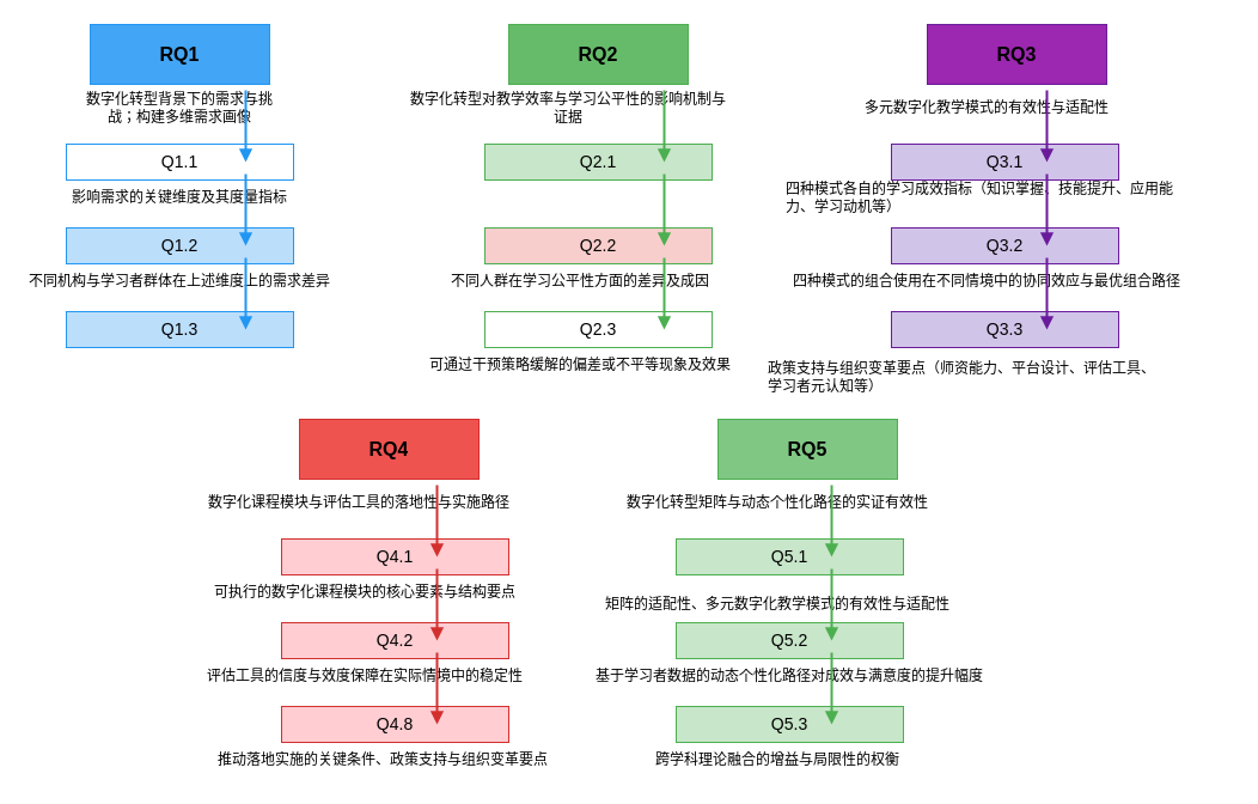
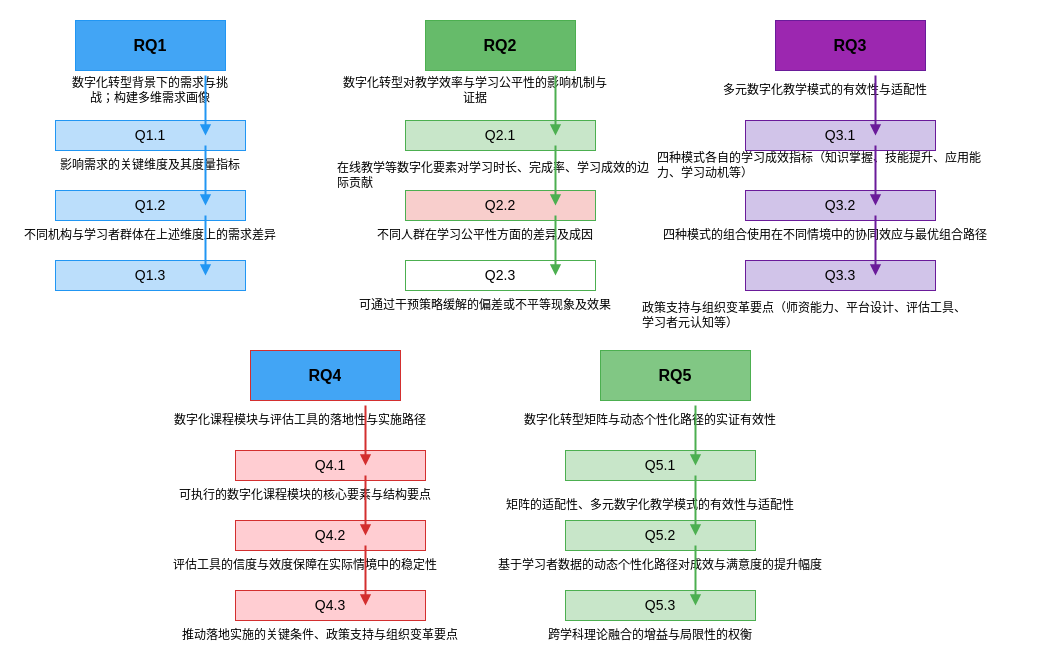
  <mxCell id="0" />
  <mxCell id="1" parent="0" />
  <mxCell id="2" value="RQ1" style="rounded=0;whiteSpace=wrap;overflow=hidden;html=1;fontWeight=bold;fontSize=16;fontStyle=1;fillColor=#42a5f5;strokeColor=#2196f3;" parent="1" vertex="1"><mxGeometry x="75" y="20" width="150" height="50" as="geometry" /></mxCell>
  <mxCell id="3" value="数字化转型背景下的需求与挑战；构建多维需求画像" style="text;html=1;strokeColor=none;fillColor=none;align=center;verticalAlign=middle;whiteSpace=wrap;rounded=0;fontSize=12;" parent="1" vertex="1"><mxGeometry x="70" y="70" width="160" height="40" as="geometry" /></mxCell>
- <mxCell id="4" value="Q1.1" style="rounded=0;whiteSpace=wrap;overflow=hidden;html=1;fillColor=#ffffff;strokeColor=#2196f3;fontSize=14;" parent="1" vertex="1"><mxGeometry x="55" y="120" width="190" height="30" as="geometry" /></mxCell>
+ <mxCell id="4" value="Q1.1" style="rounded=0;whiteSpace=wrap;overflow=hidden;html=1;fillColor=#bbdefb;strokeColor=#2196f3;fontSize=14;" parent="1" vertex="1"><mxGeometry x="55" y="120" width="190" height="30" as="geometry" /></mxCell>
  <mxCell id="5" value="影响需求的关键维度及其度量指标" style="text;html=1;strokeColor=none;fillColor=none;align=center;verticalAlign=middle;whiteSpace=wrap;rounded=0;fontSize=12;" parent="1" vertex="1"><mxGeometry x="40" y="150" width="220" height="30" as="geometry" /></mxCell>
  <mxCell id="6" value="" style="endArrow=block;html=1;rounded=0;strokeWidth=2;strokeColor=#2196f3;" parent="1" edge="1"><mxGeometry width="130" height="50" relative="1" as="geometry"><mxPoint x="205" y="75" as="sourcePoint" /><mxPoint x="205" y="135" as="targetPoint" /></mxGeometry></mxCell>
  <mxCell id="7" value="Q1.2" style="rounded=0;whiteSpace=wrap;overflow=hidden;html=1;fillColor=#bbdefb;strokeColor=#2196f3;fontSize=14;" parent="1" vertex="1"><mxGeometry x="55" y="190" width="190" height="30" as="geometry" /></mxCell>
  <mxCell id="8" value="不同机构与学习者群体在上述维度上的需求差异" style="text;html=1;strokeColor=none;fillColor=none;align=center;verticalAlign=middle;whiteSpace=wrap;rounded=0;fontSize=12;" parent="1" vertex="1"><mxGeometry x="20" y="220" width="260" height="30" as="geometry" /></mxCell>
  <mxCell id="9" value="" style="endArrow=block;html=1;rounded=0;strokeWidth=2;strokeColor=#2196f3;" parent="1" edge="1"><mxGeometry width="130" height="50" relative="1" as="geometry"><mxPoint x="205" y="145" as="sourcePoint" /><mxPoint x="205" y="205" as="targetPoint" /></mxGeometry></mxCell>
  <mxCell id="10" value="Q1.3" style="rounded=0;whiteSpace=wrap;overflow=hidden;html=1;fillColor=#bbdefb;strokeColor=#2196f3;fontSize=14;" parent="1" vertex="1"><mxGeometry x="55" y="260" width="190" height="30" as="geometry" /></mxCell>
  <mxCell id="11" value="" style="endArrow=block;html=1;rounded=0;strokeWidth=2;strokeColor=#2196f3;" parent="1" edge="1"><mxGeometry width="130" height="50" relative="1" as="geometry"><mxPoint x="205" y="215" as="sourcePoint" /><mxPoint x="205" y="275" as="targetPoint" /></mxGeometry></mxCell>
  <mxCell id="12" value="RQ2" style="rounded=0;whiteSpace=wrap;overflow=hidden;html=1;fontWeight=bold;fontSize=16;fontStyle=1;fillColor=#66bb6a;strokeColor=#4caf50;" parent="1" vertex="1"><mxGeometry x="425" y="20" width="150" height="50" as="geometry" /></mxCell>
  <mxCell id="13" value="数字化转型对教学效率与学习公平性的影响机制与证据" style="text;html=1;strokeColor=none;fillColor=none;align=center;verticalAlign=middle;whiteSpace=wrap;rounded=0;fontSize=12;" parent="1" vertex="1"><mxGeometry x="340" y="70" width="270" height="40" as="geometry" /></mxCell>
  <mxCell id="14" value="Q2.1" style="rounded=0;whiteSpace=wrap;overflow=hidden;html=1;fillColor=#c8e6c9;strokeColor=#4caf50;fontSize=14;" parent="1" vertex="1"><mxGeometry x="405" y="120" width="190" height="30" as="geometry" /></mxCell>
+ <mxCell id="15" value="在线教学等数字化要素对学习时长、完成率、学习成效的边际贡献" style="text;html=1;strokeColor=none;fillColor=none;align=left;verticalAlign=middle;whiteSpace=wrap;rounded=0;fontSize=12;" parent="1" vertex="1"><mxGeometry x="335" y="160" width="320" height="30" as="geometry" /></mxCell>
  <mxCell id="16" value="" style="endArrow=block;html=1;rounded=0;strokeWidth=2;strokeColor=#4caf50;" parent="1" edge="1"><mxGeometry width="130" height="50" relative="1" as="geometry"><mxPoint x="555" y="75" as="sourcePoint" /><mxPoint x="555" y="135" as="targetPoint" /></mxGeometry></mxCell>
  <mxCell id="17" value="Q2.2" style="rounded=0;whiteSpace=wrap;overflow=hidden;html=1;fillColor=#f8cecc;strokeColor=#4caf50;fontSize=14;" parent="1" vertex="1"><mxGeometry x="405" y="190" width="190" height="30" as="geometry" /></mxCell>
  <mxCell id="18" value="不同人群在学习公平性方面的差异及成因" style="text;html=1;strokeColor=none;fillColor=none;align=center;verticalAlign=middle;whiteSpace=wrap;rounded=0;fontSize=12;" parent="1" vertex="1"><mxGeometry x="325" y="220" width="320" height="30" as="geometry" /></mxCell>
  <mxCell id="19" value="" style="endArrow=block;html=1;rounded=0;strokeWidth=2;strokeColor=#4caf50;" parent="1" edge="1"><mxGeometry width="130" height="50" relative="1" as="geometry"><mxPoint x="555" y="145" as="sourcePoint" /><mxPoint x="555" y="205" as="targetPoint" /></mxGeometry></mxCell>
  <mxCell id="20" value="Q2.3" style="rounded=0;whiteSpace=wrap;overflow=hidden;html=1;fillColor=#ffffff;strokeColor=#4caf50;fontSize=14;" parent="1" vertex="1"><mxGeometry x="405" y="260" width="190" height="30" as="geometry" /></mxCell>
  <mxCell id="21" value="可通过干预策略缓解的偏差或不平等现象及效果" style="text;html=1;strokeColor=none;fillColor=none;align=center;verticalAlign=middle;whiteSpace=wrap;rounded=0;fontSize=12;" parent="1" vertex="1"><mxGeometry x="305" y="290" width="360" height="30" as="geometry" /></mxCell>
  <mxCell id="22" value="" style="endArrow=block;html=1;rounded=0;strokeWidth=2;strokeColor=#4caf50;" parent="1" edge="1"><mxGeometry width="130" height="50" relative="1" as="geometry"><mxPoint x="555" y="215" as="sourcePoint" /><mxPoint x="555" y="275" as="targetPoint" /></mxGeometry></mxCell>
  <mxCell id="23" value="RQ3" style="rounded=0;whiteSpace=wrap;overflow=hidden;html=1;fontWeight=bold;fontSize=16;fontStyle=1;fillColor=#9c27b0;strokeColor=#6a1b9a;" parent="1" vertex="1"><mxGeometry x="775" y="20" width="150" height="50" as="geometry" /></mxCell>
  <mxCell id="24" value="多元数字化教学模式的有效性与适配性" style="text;html=1;strokeColor=none;fillColor=none;align=center;verticalAlign=middle;whiteSpace=wrap;rounded=0;fontSize=12;" parent="1" vertex="1"><mxGeometry x="690" y="70" width="270" height="40" as="geometry" /></mxCell>
  <mxCell id="25" value="Q3.1" style="rounded=0;whiteSpace=wrap;overflow=hidden;html=1;fillColor=#d1c4e9;strokeColor=#6a1b9a;fontSize=14;" parent="1" vertex="1"><mxGeometry x="745" y="120" width="190" height="30" as="geometry" /></mxCell>
  <mxCell id="26" value="四种模式各自的学习成效指标（知识掌握、技能提升、应用能力、学习动机等）" style="text;html=1;strokeColor=none;fillColor=none;align=left;verticalAlign=middle;whiteSpace=wrap;rounded=0;fontSize=12;" parent="1" vertex="1"><mxGeometry x="655" y="150" width="340" height="30" as="geometry" /></mxCell>
  <mxCell id="27" value="" style="endArrow=block;html=1;rounded=0;strokeWidth=2;strokeColor=#6a1b9a;" parent="1" edge="1"><mxGeometry width="130" height="50" relative="1" as="geometry"><mxPoint x="875" y="75" as="sourcePoint" /><mxPoint x="875" y="135" as="targetPoint" /></mxGeometry></mxCell>
  <mxCell id="28" value="Q3.2" style="rounded=0;whiteSpace=wrap;overflow=hidden;html=1;fillColor=#d1c4e9;strokeColor=#6a1b9a;fontSize=14;" parent="1" vertex="1"><mxGeometry x="745" y="190" width="190" height="30" as="geometry" /></mxCell>
  <mxCell id="29" value="四种模式的组合使用在不同情境中的协同效应与最优组合路径" style="text;html=1;strokeColor=none;fillColor=none;align=center;verticalAlign=middle;whiteSpace=wrap;rounded=0;fontSize=12;" parent="1" vertex="1"><mxGeometry x="635" y="220" width="380" height="30" as="geometry" /></mxCell>
  <mxCell id="30" value="" style="endArrow=block;html=1;rounded=0;strokeWidth=2;strokeColor=#6a1b9a;" parent="1" edge="1"><mxGeometry width="130" height="50" relative="1" as="geometry"><mxPoint x="875" y="145" as="sourcePoint" /><mxPoint x="875" y="205" as="targetPoint" /></mxGeometry></mxCell>
  <mxCell id="31" value="Q3.3" style="rounded=0;whiteSpace=wrap;overflow=hidden;html=1;fillColor=#d1c4e9;strokeColor=#6a1b9a;fontSize=14;" parent="1" vertex="1"><mxGeometry x="745" y="260" width="190" height="30" as="geometry" /></mxCell>
  <mxCell id="32" value="政策支持与组织变革要点（师资能力、平台设计、评估工具、&lt;div&gt;学习者元认知等）&lt;/div&gt;" style="text;html=1;strokeColor=none;fillColor=none;align=left;verticalAlign=middle;whiteSpace=wrap;rounded=0;fontSize=12;" parent="1" vertex="1"><mxGeometry x="640" y="300" width="390" height="30" as="geometry" /></mxCell>
  <mxCell id="33" value="" style="endArrow=block;html=1;rounded=0;strokeWidth=2;strokeColor=#6a1b9a;" parent="1" edge="1"><mxGeometry width="130" height="50" relative="1" as="geometry"><mxPoint x="875" y="215" as="sourcePoint" /><mxPoint x="875" y="275" as="targetPoint" /></mxGeometry></mxCell>
- <mxCell id="34" value="RQ4" style="rounded=0;whiteSpace=wrap;overflow=hidden;html=1;fontWeight=bold;fontSize=16;fontStyle=1;fillColor=#ef5350;strokeColor=#d32f2f;" parent="1" vertex="1"><mxGeometry x="250" y="350" width="150" height="50" as="geometry" /></mxCell>
+ <mxCell id="34" value="RQ4" style="rounded=0;whiteSpace=wrap;overflow=hidden;html=1;fontWeight=bold;fontSize=16;fontStyle=1;fillColor=#42a5f5;strokeColor=#d32f2f;" parent="1" vertex="1"><mxGeometry x="250" y="350" width="150" height="50" as="geometry" /></mxCell>
  <mxCell id="35" value="数字化课程模块与评估工具的落地性与实施路径" style="text;html=1;strokeColor=none;fillColor=none;align=center;verticalAlign=middle;whiteSpace=wrap;rounded=0;fontSize=12;" parent="1" vertex="1"><mxGeometry x="140" y="400" width="320" height="40" as="geometry" /></mxCell>
  <mxCell id="36" value="Q4.1" style="rounded=0;whiteSpace=wrap;overflow=hidden;html=1;fillColor=#ffcdd2;strokeColor=#d32f2f;fontSize=14;" parent="1" vertex="1"><mxGeometry x="235" y="450" width="190" height="30" as="geometry" /></mxCell>
  <mxCell id="37" value="可执行的数字化课程模块的核心要素与结构要点" style="text;html=1;strokeColor=none;fillColor=none;align=center;verticalAlign=middle;whiteSpace=wrap;rounded=0;fontSize=12;" parent="1" vertex="1"><mxGeometry x="125" y="480" width="360" height="30" as="geometry" /></mxCell>
  <mxCell id="38" value="" style="endArrow=block;html=1;rounded=0;strokeWidth=2;strokeColor=#d32f2f;" parent="1" edge="1"><mxGeometry width="130" height="50" relative="1" as="geometry"><mxPoint x="365" y="405" as="sourcePoint" /><mxPoint x="365" y="465" as="targetPoint" /></mxGeometry></mxCell>
  <mxCell id="39" value="Q4.2" style="rounded=0;whiteSpace=wrap;overflow=hidden;html=1;fillColor=#ffcdd2;strokeColor=#d32f2f;fontSize=14;" parent="1" vertex="1"><mxGeometry x="235" y="520" width="190" height="30" as="geometry" /></mxCell>
  <mxCell id="40" value="评估工具的信度与效度保障在实际情境中的稳定性" style="text;html=1;strokeColor=none;fillColor=none;align=center;verticalAlign=middle;whiteSpace=wrap;rounded=0;fontSize=12;" parent="1" vertex="1"><mxGeometry x="100" y="550" width="410" height="30" as="geometry" /></mxCell>
  <mxCell id="41" value="" style="endArrow=block;html=1;rounded=0;strokeWidth=2;strokeColor=#d32f2f;" parent="1" edge="1"><mxGeometry width="130" height="50" relative="1" as="geometry"><mxPoint x="365" y="475" as="sourcePoint" /><mxPoint x="365" y="535" as="targetPoint" /></mxGeometry></mxCell>
- <mxCell id="42" value="Q4.8" style="rounded=0;whiteSpace=wrap;overflow=hidden;html=1;fillColor=#ffcdd2;strokeColor=#d32f2f;fontSize=14;" parent="1" vertex="1"><mxGeometry x="235" y="590" width="190" height="30" as="geometry" /></mxCell>
+ <mxCell id="42" value="Q4.3" style="rounded=0;whiteSpace=wrap;overflow=hidden;html=1;fillColor=#ffcdd2;strokeColor=#d32f2f;fontSize=14;" parent="1" vertex="1"><mxGeometry x="235" y="590" width="190" height="30" as="geometry" /></mxCell>
  <mxCell id="43" value="推动落地实施的关键条件、政策支持与组织变革要点" style="text;html=1;strokeColor=none;fillColor=none;align=center;verticalAlign=middle;whiteSpace=wrap;rounded=0;fontSize=12;" parent="1" vertex="1"><mxGeometry x="110" y="620" width="420" height="30" as="geometry" /></mxCell>
  <mxCell id="44" value="" style="endArrow=block;html=1;rounded=0;strokeWidth=2;strokeColor=#d32f2f;" parent="1" edge="1"><mxGeometry width="130" height="50" relative="1" as="geometry"><mxPoint x="365" y="545" as="sourcePoint" /><mxPoint x="365" y="605" as="targetPoint" /></mxGeometry></mxCell>
  <mxCell id="45" value="RQ5" style="rounded=0;whiteSpace=wrap;overflow=hidden;html=1;fontWeight=bold;fontSize=16;fontStyle=1;fillColor=#81c784;strokeColor=#4caf50;" parent="1" vertex="1"><mxGeometry x="600" y="350" width="150" height="50" as="geometry" /></mxCell>
  <mxCell id="46" value="数字化转型矩阵与动态个性化路径的实证有效性" style="text;html=1;strokeColor=none;fillColor=none;align=center;verticalAlign=middle;whiteSpace=wrap;rounded=0;fontSize=12;" parent="1" vertex="1"><mxGeometry x="490" y="400" width="320" height="40" as="geometry" /></mxCell>
  <mxCell id="47" value="Q5.1" style="rounded=0;whiteSpace=wrap;overflow=hidden;html=1;fillColor=#c8e6c9;strokeColor=#4caf50;fontSize=14;" parent="1" vertex="1"><mxGeometry x="565" y="450" width="190" height="30" as="geometry" /></mxCell>
  <mxCell id="48" value="矩阵的适配性、多元数字化教学模式的有效性与适配性" style="text;html=1;strokeColor=none;fillColor=none;align=center;verticalAlign=middle;whiteSpace=wrap;rounded=0;fontSize=12;" parent="1" vertex="1"><mxGeometry x="470" y="490" width="360" height="30" as="geometry" /></mxCell>
  <mxCell id="49" value="" style="endArrow=block;html=1;rounded=0;strokeWidth=2;strokeColor=#4caf50;" parent="1" edge="1"><mxGeometry width="130" height="50" relative="1" as="geometry"><mxPoint x="695" y="405" as="sourcePoint" /><mxPoint x="695" y="465" as="targetPoint" /></mxGeometry></mxCell>
  <mxCell id="50" value="Q5.2" style="rounded=0;whiteSpace=wrap;overflow=hidden;html=1;fillColor=#c8e6c9;strokeColor=#4caf50;fontSize=14;" parent="1" vertex="1"><mxGeometry x="565" y="520" width="190" height="30" as="geometry" /></mxCell>
  <mxCell id="51" value="基于学习者数据的动态个性化路径对成效与满意度的提升幅度" style="text;html=1;strokeColor=none;fillColor=none;align=center;verticalAlign=middle;whiteSpace=wrap;rounded=0;fontSize=12;" parent="1" vertex="1"><mxGeometry x="455" y="550" width="410" height="30" as="geometry" /></mxCell>
  <mxCell id="52" value="" style="endArrow=block;html=1;rounded=0;strokeWidth=2;strokeColor=#4caf50;" parent="1" edge="1"><mxGeometry width="130" height="50" relative="1" as="geometry"><mxPoint x="695" y="475" as="sourcePoint" /><mxPoint x="695" y="535" as="targetPoint" /></mxGeometry></mxCell>
  <mxCell id="53" value="Q5.3" style="rounded=0;whiteSpace=wrap;overflow=hidden;html=1;fillColor=#c8e6c9;strokeColor=#4caf50;fontSize=14;" parent="1" vertex="1"><mxGeometry x="565" y="590" width="190" height="30" as="geometry" /></mxCell>
  <mxCell id="54" value="跨学科理论融合的增益与局限性的权衡" style="text;html=1;strokeColor=none;fillColor=none;align=center;verticalAlign=middle;whiteSpace=wrap;rounded=0;fontSize=12;" parent="1" vertex="1"><mxGeometry x="450" y="620" width="400" height="30" as="geometry" /></mxCell>
  <mxCell id="55" value="" style="endArrow=block;html=1;rounded=0;strokeWidth=2;strokeColor=#4caf50;" parent="1" edge="1"><mxGeometry width="130" height="50" relative="1" as="geometry"><mxPoint x="695" y="545" as="sourcePoint" /><mxPoint x="695" y="605" as="targetPoint" /></mxGeometry></mxCell>
